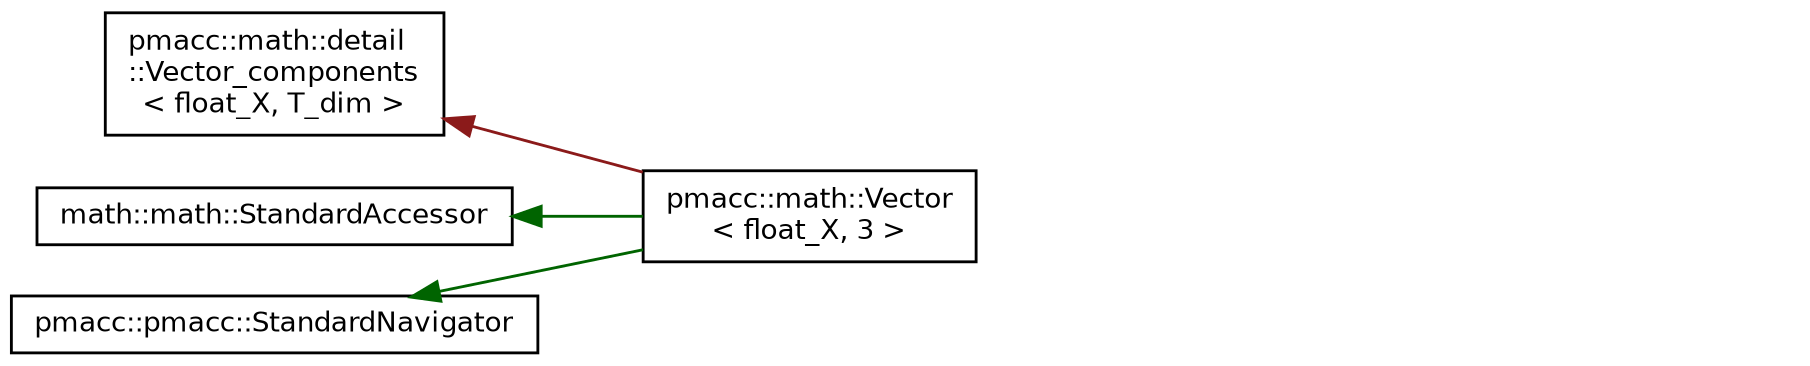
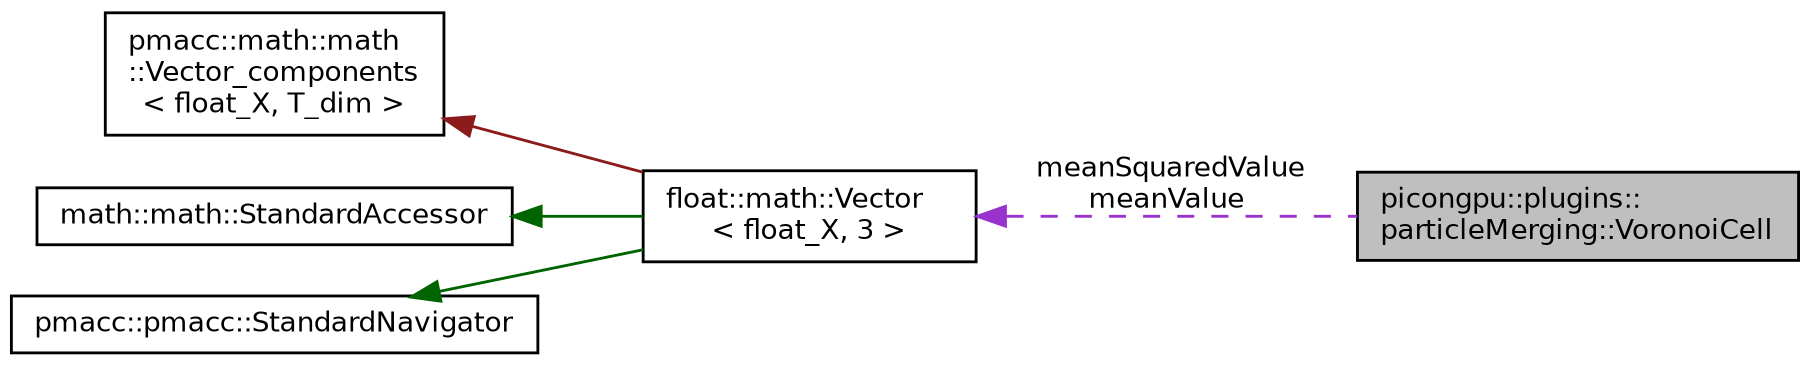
  digraph {
    rankdir=LR
    node [color=black fillcolor=white fontname=Helvetica fontsize=10 shape=record style=filled]
    edge [color=darkgreen dir=back fontname=Helvetica fontsize=10 labelfontname=Helvetica labelfontsize=10 style=solid]
-   n2 [height=0.2 label="pmacc::math::Vector\l\< float_X, 3 \>" width=0.4]
-   n3 [height=0.2 label="pmacc::math::detail\l::Vector_components\l\< float_X, T_dim \>" width=0.4]
+   n1 [fillcolor=grey75 fontcolor=black height=0.2 label="picongpu::plugins::\lparticleMerging::VoronoiCell" width=0.4]
+   n2 [height=0.2 label="float::math::Vector\l\< float_X, 3 \>" width=0.4]
+   n3 [height=0.2 label="pmacc::math::math\l::Vector_components\l\< float_X, T_dim \>" width=0.4]
    n4 [height=0.2 label="math::math::StandardAccessor" width=0.4]
    n5 [height=0.2 label="pmacc::pmacc::StandardNavigator" width=0.4]
+   n2 -> n1 [color=darkorchid3 label=" meanSquaredValue\nmeanValue" style=dashed]
    n3 -> n2 [color=firebrick4]
    n4 -> n2
    n5 -> n2
  }
